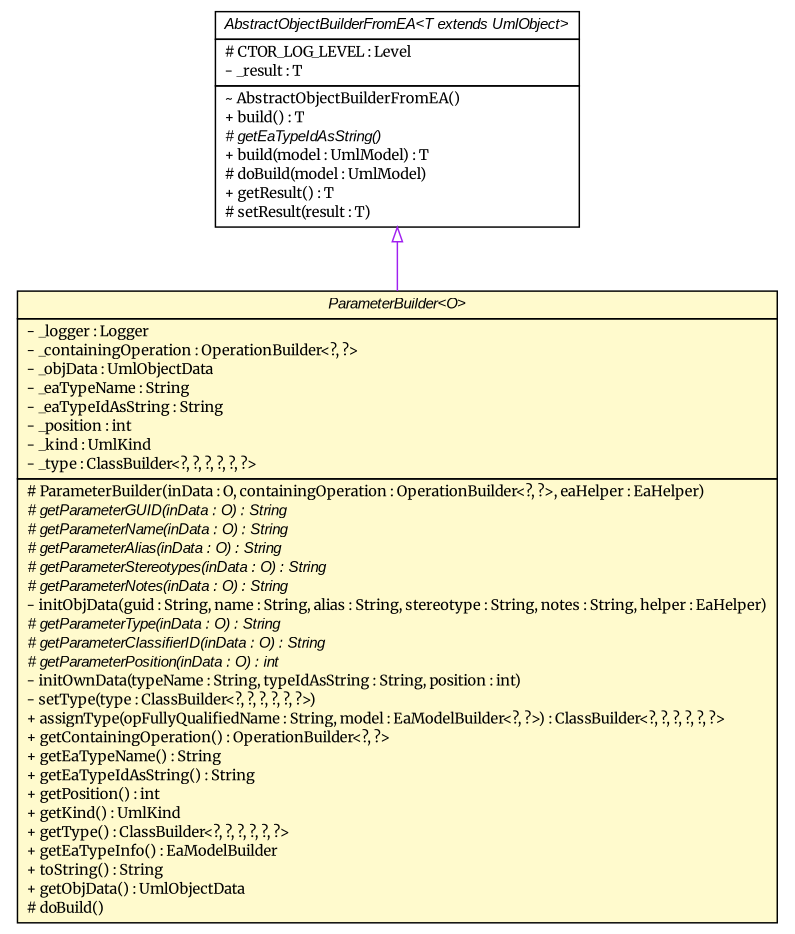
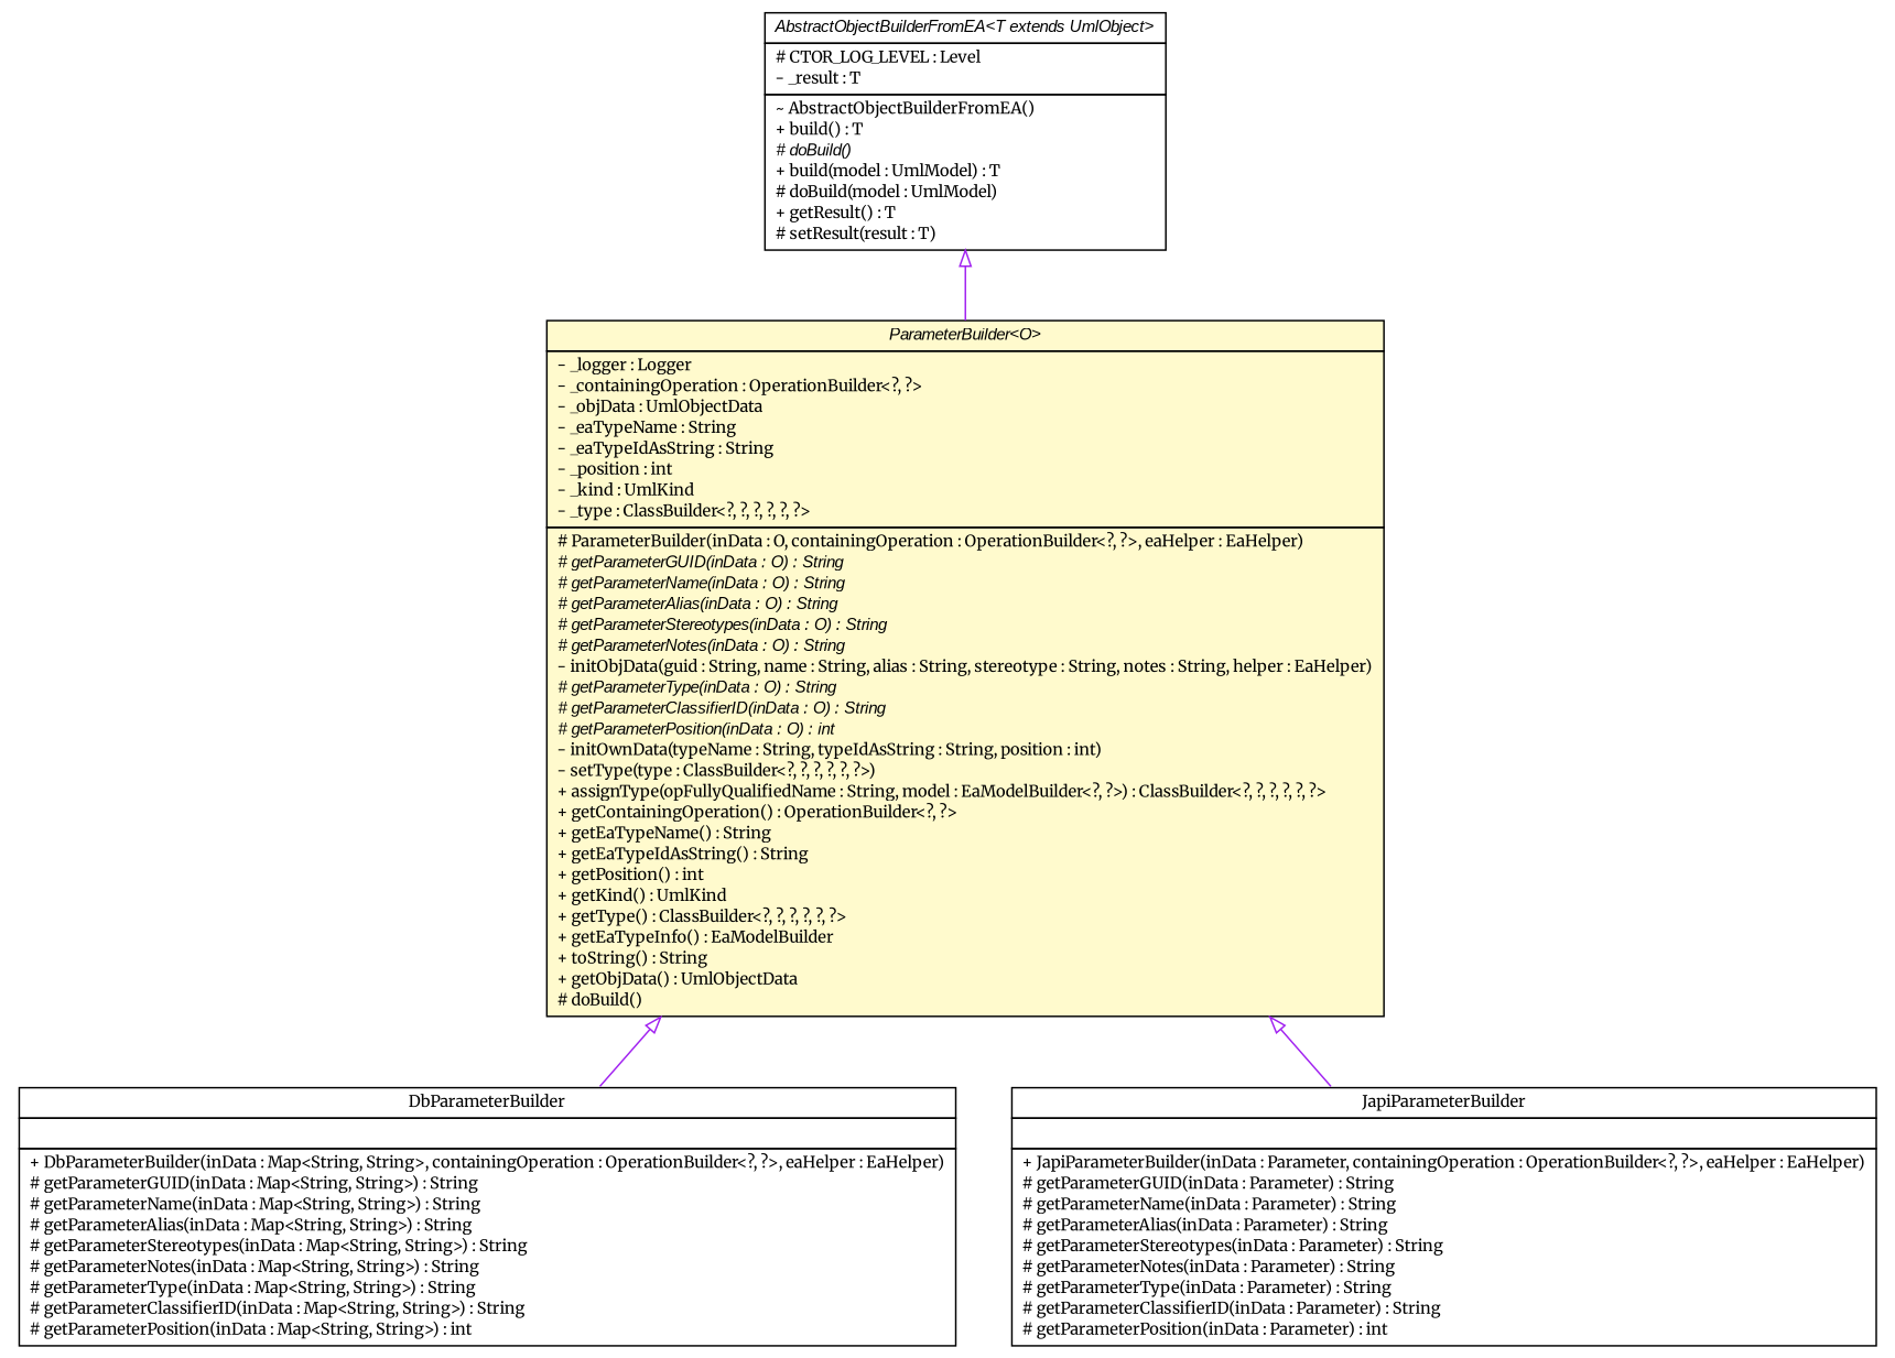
  digraph {
    fontname=Merriweather
    nodesep=0.25
    ranksep=0.5
    node [fontcolor=black fontname=Merriweather fontsize=10.0 shape=plaintext]
    edge [arrowtail=empty color=purple dir=back fontname=Merriweather fontsize=10 headport=p labelfontname=arial labelfontsize=10 tailport=p]
    n1 [label=<<table title="org.tanjakostic.jcleancim.builder.ea.ParameterBuilder" border="0" cellborder="1" cellspacing="0" cellpadding="2" port="p" bgcolor="lemonChiffon" href="./ParameterBuilder.html"> 		<tr><td><table border="0" cellspacing="0" cellpadding="1"> <tr><td align="center" balign="center"><font face="Arial Italic"> ParameterBuilder&lt;O&gt; </font></td></tr> 		</table></td></tr> 		<tr><td><table border="0" cellspacing="0" cellpadding="1"> <tr><td align="left" balign="left"> - _logger : Logger </td></tr> <tr><td align="left" balign="left"> - _containingOperation : OperationBuilder&lt;?, ?&gt; </td></tr> <tr><td align="left" balign="left"> - _objData : UmlObjectData </td></tr> <tr><td align="left" balign="left"> - _eaTypeName : String </td></tr> <tr><td align="left" balign="left"> - _eaTypeIdAsString : String </td></tr> <tr><td align="left" balign="left"> - _position : int </td></tr> <tr><td align="left" balign="left"> - _kind : UmlKind </td></tr> <tr><td align="left" balign="left"> - _type : ClassBuilder&lt;?, ?, ?, ?, ?, ?&gt; </td></tr> 		</table></td></tr> 		<tr><td><table border="0" cellspacing="0" cellpadding="1"> <tr><td align="left" balign="left"> # ParameterBuilder(inData : O, containingOperation : OperationBuilder&lt;?, ?&gt;, eaHelper : EaHelper) </td></tr> <tr><td align="left" balign="left"><font face="Arial Italic" point-size="10.0"> # getParameterGUID(inData : O) : String </font></td></tr> <tr><td align="left" balign="left"><font face="Arial Italic" point-size="10.0"> # getParameterName(inData : O) : String </font></td></tr> <tr><td align="left" balign="left"><font face="Arial Italic" point-size="10.0"> # getParameterAlias(inData : O) : String </font></td></tr> <tr><td align="left" balign="left"><font face="Arial Italic" point-size="10.0"> # getParameterStereotypes(inData : O) : String </font></td></tr> <tr><td align="left" balign="left"><font face="Arial Italic" point-size="10.0"> # getParameterNotes(inData : O) : String </font></td></tr> <tr><td align="left" balign="left"> - initObjData(guid : String, name : String, alias : String, stereotype : String, notes : String, helper : EaHelper) </td></tr> <tr><td align="left" balign="left"><font face="Arial Italic" point-size="10.0"> # getParameterType(inData : O) : String </font></td></tr> <tr><td align="left" balign="left"><font face="Arial Italic" point-size="10.0"> # getParameterClassifierID(inData : O) : String </font></td></tr> <tr><td align="left" balign="left"><font face="Arial Italic" point-size="10.0"> # getParameterPosition(inData : O) : int </font></td></tr> <tr><td align="left" balign="left"> - initOwnData(typeName : String, typeIdAsString : String, position : int) </td></tr> <tr><td align="left" balign="left"> - setType(type : ClassBuilder&lt;?, ?, ?, ?, ?, ?&gt;) </td></tr> <tr><td align="left" balign="left"> + assignType(opFullyQualifiedName : String, model : EaModelBuilder&lt;?, ?&gt;) : ClassBuilder&lt;?, ?, ?, ?, ?, ?&gt; </td></tr> <tr><td align="left" balign="left"> + getContainingOperation() : OperationBuilder&lt;?, ?&gt; </td></tr> <tr><td align="left" balign="left"> + getEaTypeName() : String </td></tr> <tr><td align="left" balign="left"> + getEaTypeIdAsString() : String </td></tr> <tr><td align="left" balign="left"> + getPosition() : int </td></tr> <tr><td align="left" balign="left"> + getKind() : UmlKind </td></tr> <tr><td align="left" balign="left"> + getType() : ClassBuilder&lt;?, ?, ?, ?, ?, ?&gt; </td></tr> <tr><td align="left" balign="left"> + getEaTypeInfo() : EaModelBuilder </td></tr> <tr><td align="left" balign="left"> + toString() : String </td></tr> <tr><td align="left" balign="left"> + getObjData() : UmlObjectData </td></tr> <tr><td align="left" balign="left"> # doBuild() </td></tr> 		</table></td></tr> 		</table>>]
-   n4 [label=<<table title="org.tanjakostic.jcleancim.builder.ea.AbstractObjectBuilderFromEA" border="0" cellborder="1" cellspacing="0" cellpadding="2" port="p" href="./AbstractObjectBuilderFromEA.html"> 		<tr><td><table border="0" cellspacing="0" cellpadding="1"> <tr><td align="center" balign="center"><font face="Arial Italic"> AbstractObjectBuilderFromEA&lt;T extends UmlObject&gt; </font></td></tr> 		</table></td></tr> 		<tr><td><table border="0" cellspacing="0" cellpadding="1"> <tr><td align="left" balign="left"> # CTOR_LOG_LEVEL : Level </td></tr> <tr><td align="left" balign="left"> - _result : T </td></tr> 		</table></td></tr> 		<tr><td><table border="0" cellspacing="0" cellpadding="1"> <tr><td align="left" balign="left"> ~ AbstractObjectBuilderFromEA() </td></tr> <tr><td align="left" balign="left"> + build() : T </td></tr> <tr><td align="left" balign="left"><font face="Arial Italic" point-size="10.0"> # getEaTypeIdAsString() </font></td></tr> <tr><td align="left" balign="left"> + build(model : UmlModel) : T </td></tr> <tr><td align="left" balign="left"> # doBuild(model : UmlModel) </td></tr> <tr><td align="left" balign="left"> + getResult() : T </td></tr> <tr><td align="left" balign="left"> # setResult(result : T) </td></tr> 		</table></td></tr> 		</table>>]
+   n2 [label=<<table title="org.tanjakostic.jcleancim.builder.ea.db.DbParameterBuilder" border="0" cellborder="1" cellspacing="0" cellpadding="2" port="p" href="./db/DbParameterBuilder.html"> 		<tr><td><table border="0" cellspacing="0" cellpadding="1"> <tr><td align="center" balign="center"> DbParameterBuilder </td></tr> 		</table></td></tr> 		<tr><td><table border="0" cellspacing="0" cellpadding="1"> <tr><td align="left" balign="left">  </td></tr> 		</table></td></tr> 		<tr><td><table border="0" cellspacing="0" cellpadding="1"> <tr><td align="left" balign="left"> + DbParameterBuilder(inData : Map&lt;String, String&gt;, containingOperation : OperationBuilder&lt;?, ?&gt;, eaHelper : EaHelper) </td></tr> <tr><td align="left" balign="left"> # getParameterGUID(inData : Map&lt;String, String&gt;) : String </td></tr> <tr><td align="left" balign="left"> # getParameterName(inData : Map&lt;String, String&gt;) : String </td></tr> <tr><td align="left" balign="left"> # getParameterAlias(inData : Map&lt;String, String&gt;) : String </td></tr> <tr><td align="left" balign="left"> # getParameterStereotypes(inData : Map&lt;String, String&gt;) : String </td></tr> <tr><td align="left" balign="left"> # getParameterNotes(inData : Map&lt;String, String&gt;) : String </td></tr> <tr><td align="left" balign="left"> # getParameterType(inData : Map&lt;String, String&gt;) : String </td></tr> <tr><td align="left" balign="left"> # getParameterClassifierID(inData : Map&lt;String, String&gt;) : String </td></tr> <tr><td align="left" balign="left"> # getParameterPosition(inData : Map&lt;String, String&gt;) : int </td></tr> 		</table></td></tr> 		</table>>]
+   n3 [label=<<table title="org.tanjakostic.jcleancim.builder.ea.japi.JapiParameterBuilder" border="0" cellborder="1" cellspacing="0" cellpadding="2" port="p" href="./japi/JapiParameterBuilder.html"> 		<tr><td><table border="0" cellspacing="0" cellpadding="1"> <tr><td align="center" balign="center"> JapiParameterBuilder </td></tr> 		</table></td></tr> 		<tr><td><table border="0" cellspacing="0" cellpadding="1"> <tr><td align="left" balign="left">  </td></tr> 		</table></td></tr> 		<tr><td><table border="0" cellspacing="0" cellpadding="1"> <tr><td align="left" balign="left"> + JapiParameterBuilder(inData : Parameter, containingOperation : OperationBuilder&lt;?, ?&gt;, eaHelper : EaHelper) </td></tr> <tr><td align="left" balign="left"> # getParameterGUID(inData : Parameter) : String </td></tr> <tr><td align="left" balign="left"> # getParameterName(inData : Parameter) : String </td></tr> <tr><td align="left" balign="left"> # getParameterAlias(inData : Parameter) : String </td></tr> <tr><td align="left" balign="left"> # getParameterStereotypes(inData : Parameter) : String </td></tr> <tr><td align="left" balign="left"> # getParameterNotes(inData : Parameter) : String </td></tr> <tr><td align="left" balign="left"> # getParameterType(inData : Parameter) : String </td></tr> <tr><td align="left" balign="left"> # getParameterClassifierID(inData : Parameter) : String </td></tr> <tr><td align="left" balign="left"> # getParameterPosition(inData : Parameter) : int </td></tr> 		</table></td></tr> 		</table>>]
+   n4 [label=<<table title="org.tanjakostic.jcleancim.builder.ea.AbstractObjectBuilderFromEA" border="0" cellborder="1" cellspacing="0" cellpadding="2" port="p" href="./AbstractObjectBuilderFromEA.html"> 		<tr><td><table border="0" cellspacing="0" cellpadding="1"> <tr><td align="center" balign="center"><font face="Arial Italic"> AbstractObjectBuilderFromEA&lt;T extends UmlObject&gt; </font></td></tr> 		</table></td></tr> 		<tr><td><table border="0" cellspacing="0" cellpadding="1"> <tr><td align="left" balign="left"> # CTOR_LOG_LEVEL : Level </td></tr> <tr><td align="left" balign="left"> - _result : T </td></tr> 		</table></td></tr> 		<tr><td><table border="0" cellspacing="0" cellpadding="1"> <tr><td align="left" balign="left"> ~ AbstractObjectBuilderFromEA() </td></tr> <tr><td align="left" balign="left"> + build() : T </td></tr> <tr><td align="left" balign="left"><font face="Arial Italic" point-size="10.0"> # doBuild() </font></td></tr> <tr><td align="left" balign="left"> + build(model : UmlModel) : T </td></tr> <tr><td align="left" balign="left"> # doBuild(model : UmlModel) </td></tr> <tr><td align="left" balign="left"> + getResult() : T </td></tr> <tr><td align="left" balign="left"> # setResult(result : T) </td></tr> 		</table></td></tr> 		</table>>]
+   n1 -> n2
+   n1 -> n3
    n4 -> n1
  }
